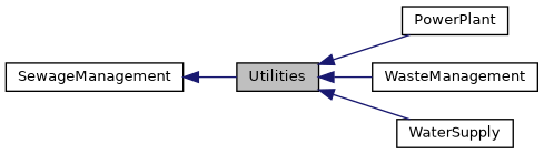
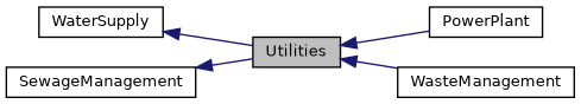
  digraph {
    rankdir=LR
    node [color=black fillcolor=white fontname=Helvetica fontsize=10 shape=record style=filled]
    edge [color=midnightblue dir=back fontname=Helvetica fontsize=10 labelfontname=Helvetica labelfontsize=10 style=solid]
    n1 [fillcolor=grey75 fontcolor=black height=0.2 label=Utilities width=0.4]
    n2 [height=0.2 label=PowerPlant width=0.4]
    n3 [height=0.2 label=WasteManagement width=0.4]
    n4 [height=0.2 label=WaterSupply width=0.4]
    n5 [height=0.2 label=SewageManagement width=0.4]
    n1 -> n2
    n1 -> n3
-   n1 -> n4
+   n4 -> n1
    n5 -> n1
  }
